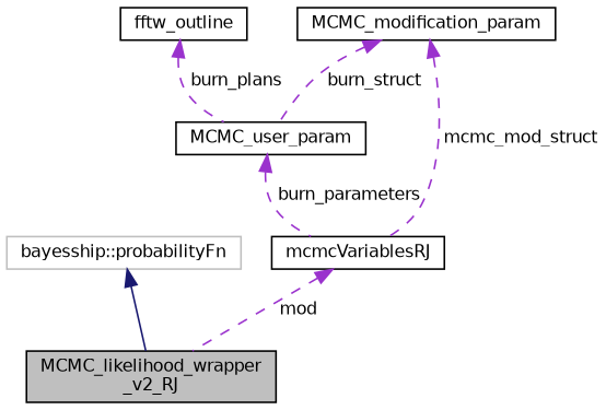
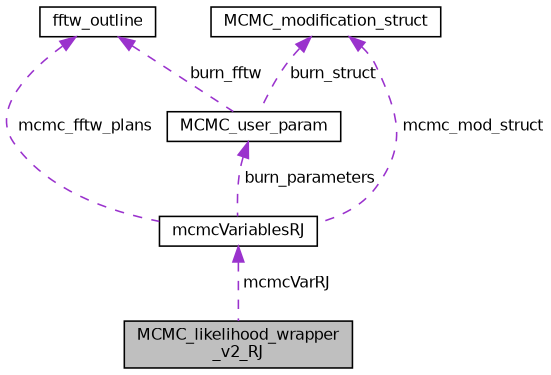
  digraph {
    node [color=black fillcolor=white fontname=Helvetica fontsize=10 shape=record style=filled]
    edge [color=darkorchid3 dir=back fontname=Helvetica fontsize=10 labelfontname=Helvetica labelfontsize=10 style=dashed]
    n1 [fillcolor=grey75 fontcolor=black height=0.2 label="MCMC_likelihood_wrapper\l_v2_RJ" width=0.4]
-   n2 [color=grey75 height=0.2 label="bayesship::probabilityFn" width=0.4]
    n3 [height=0.2 label=mcmcVariablesRJ width=0.4]
    n4 [height=0.2 label=MCMC_user_param width=0.4]
    n5 [height=0.2 label=fftw_outline width=0.4]
-   n6 [height=0.2 label=MCMC_modification_param width=0.4]
-   n2 -> n1 [color=midnightblue style=solid]
-   n3 -> n1 [label=" mod"]
+   n6 [height=0.2 label=MCMC_modification_struct width=0.4]
+   n3 -> n1 [label=" mcmcVarRJ"]
    n4 -> n3 [label=" burn_parameters"]
-   n5 -> n4 [label=" burn_plans"]
+   n5 -> n3 [label=" mcmc_fftw_plans"]
+   n5 -> n4 [label=" burn_fftw"]
    n6 -> n3 [label=" mcmc_mod_struct"]
    n6 -> n4 [label=" burn_struct"]
  }
